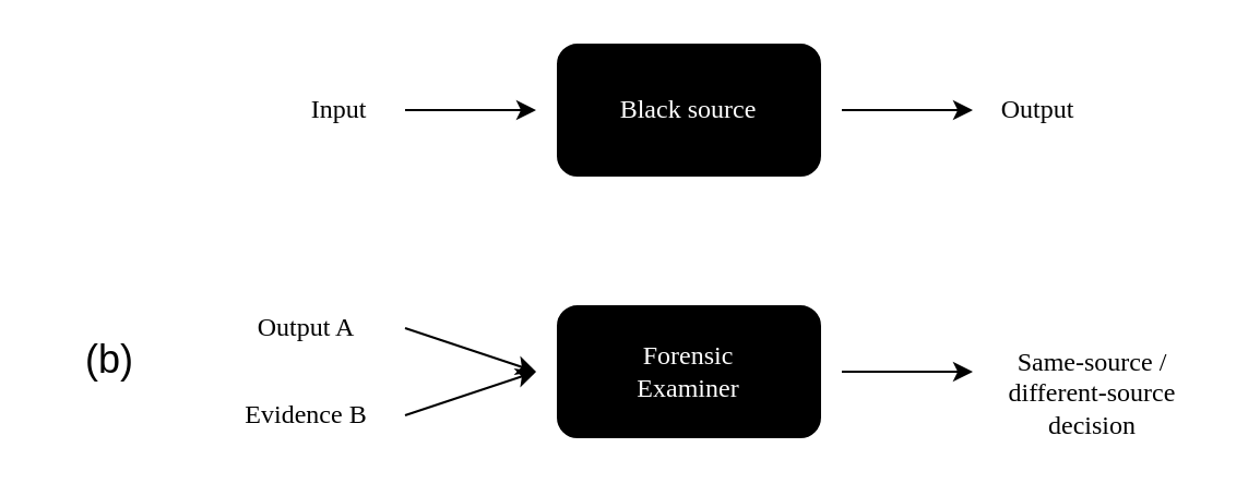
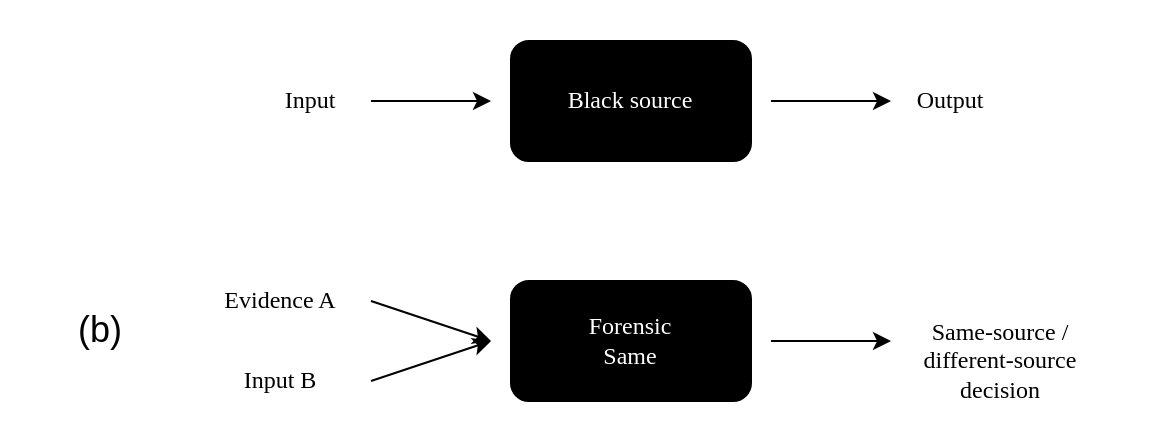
  <mxCell id="0" />
  <mxCell id="1" parent="0" />
  <mxCell id="2" value="&lt;span style=&quot;background-color: rgb(0 , 0 , 0)&quot;&gt;&lt;font color=&quot;#ffffff&quot; face=&quot;Verdana&quot;&gt;Black source&lt;/font&gt;&lt;/span&gt;" style="rounded=1;whiteSpace=wrap;html=1;fillColor=#000000;" vertex="1" parent="1"><mxGeometry x="255" y="20" width="120" height="60" as="geometry" /></mxCell>
- <mxCell id="3" value="&lt;span style=&quot;background-color: rgb(0 , 0 , 0)&quot;&gt;&lt;font color=&quot;#ffffff&quot; face=&quot;Verdana&quot;&gt;Forensic &lt;br&gt;Examiner&lt;/font&gt;&lt;/span&gt;" style="rounded=1;whiteSpace=wrap;html=1;fillColor=#000000;" vertex="1" parent="1"><mxGeometry x="255" y="140" width="120" height="60" as="geometry" /></mxCell>
+ <mxCell id="3" value="&lt;span style=&quot;background-color: rgb(0 , 0 , 0)&quot;&gt;&lt;font color=&quot;#ffffff&quot; face=&quot;Verdana&quot;&gt;Forensic &lt;br&gt;Same&lt;/font&gt;&lt;/span&gt;" style="rounded=1;whiteSpace=wrap;html=1;fillColor=#000000;" vertex="1" parent="1"><mxGeometry x="255" y="140" width="120" height="60" as="geometry" /></mxCell>
  <mxCell id="4" value="&lt;span style=&quot;font-family: &amp;#34;verdana&amp;#34;&quot;&gt;Input&lt;/span&gt;" style="text;html=1;strokeColor=none;fillColor=none;align=center;verticalAlign=middle;whiteSpace=wrap;rounded=0;" vertex="1" parent="1"><mxGeometry x="135" y="40" width="40" height="20" as="geometry" /></mxCell>
- <mxCell id="5" value="&lt;span style=&quot;font-family: &amp;#34;verdana&amp;#34;&quot;&gt;Output A&lt;/span&gt;" style="text;html=1;strokeColor=none;fillColor=none;align=center;verticalAlign=middle;whiteSpace=wrap;rounded=0;" vertex="1" parent="1"><mxGeometry x="105" y="140" width="70" height="20" as="geometry" /></mxCell>
- <mxCell id="6" value="&lt;span style=&quot;font-family: &amp;#34;verdana&amp;#34;&quot;&gt;Evidence B&lt;/span&gt;" style="text;html=1;strokeColor=none;fillColor=none;align=center;verticalAlign=middle;whiteSpace=wrap;rounded=0;" vertex="1" parent="1"><mxGeometry x="105" y="180" width="70" height="20" as="geometry" /></mxCell>
+ <mxCell id="5" value="&lt;span style=&quot;font-family: &amp;#34;verdana&amp;#34;&quot;&gt;Evidence A&lt;/span&gt;" style="text;html=1;strokeColor=none;fillColor=none;align=center;verticalAlign=middle;whiteSpace=wrap;rounded=0;" vertex="1" parent="1"><mxGeometry x="105" y="140" width="70" height="20" as="geometry" /></mxCell>
+ <mxCell id="6" value="&lt;span style=&quot;font-family: &amp;#34;verdana&amp;#34;&quot;&gt;Input B&lt;/span&gt;" style="text;html=1;strokeColor=none;fillColor=none;align=center;verticalAlign=middle;whiteSpace=wrap;rounded=0;" vertex="1" parent="1"><mxGeometry x="105" y="180" width="70" height="20" as="geometry" /></mxCell>
  <mxCell id="7" value="" style="endArrow=classic;html=1;" edge="1" parent="1"><mxGeometry width="50" height="50" relative="1" as="geometry"><mxPoint x="185" y="150" as="sourcePoint" /><mxPoint x="245" y="170" as="targetPoint" /></mxGeometry></mxCell>
  <mxCell id="8" value="" style="endArrow=classic;html=1;" edge="1" parent="1"><mxGeometry width="50" height="50" relative="1" as="geometry"><mxPoint x="185" y="190" as="sourcePoint" /><mxPoint x="245" y="170" as="targetPoint" /></mxGeometry></mxCell>
  <mxCell id="9" value="" style="endArrow=classic;html=1;" edge="1" parent="1"><mxGeometry width="50" height="50" relative="1" as="geometry"><mxPoint x="185" y="50" as="sourcePoint" /><mxPoint x="245" y="50" as="targetPoint" /></mxGeometry></mxCell>
  <mxCell id="10" value="" style="endArrow=classic;html=1;" edge="1" parent="1"><mxGeometry width="50" height="50" relative="1" as="geometry"><mxPoint x="385" y="50" as="sourcePoint" /><mxPoint x="445" y="50" as="targetPoint" /></mxGeometry></mxCell>
  <mxCell id="11" value="&lt;span style=&quot;font-family: &amp;#34;verdana&amp;#34;&quot;&gt;Output&lt;/span&gt;" style="text;html=1;strokeColor=none;fillColor=none;align=center;verticalAlign=middle;whiteSpace=wrap;rounded=0;" vertex="1" parent="1"><mxGeometry x="455" y="40" width="40" height="20" as="geometry" /></mxCell>
  <mxCell id="12" value="" style="endArrow=classic;html=1;" edge="1" parent="1"><mxGeometry width="50" height="50" relative="1" as="geometry"><mxPoint x="385" y="170" as="sourcePoint" /><mxPoint x="445" y="170" as="targetPoint" /></mxGeometry></mxCell>
  <mxCell id="13" value="&lt;span style=&quot;font-family: &amp;#34;verdana&amp;#34;&quot;&gt;Same-source /&lt;br&gt;different-source&lt;br&gt;decision&lt;br&gt;&lt;/span&gt;" style="text;html=1;strokeColor=none;fillColor=none;align=center;verticalAlign=middle;whiteSpace=wrap;rounded=0;" vertex="1" parent="1"><mxGeometry x="445" y="170" width="110" height="20" as="geometry" /></mxCell>
  <mxCell id="14" value="&lt;font style=&quot;font-size: 18px&quot;&gt;(b)&lt;/font&gt;" style="text;html=1;strokeColor=none;fillColor=none;align=center;verticalAlign=middle;whiteSpace=wrap;rounded=0;" vertex="1" parent="1"><mxGeometry x="20" y="145" width="60" height="40" as="geometry" /></mxCell>
